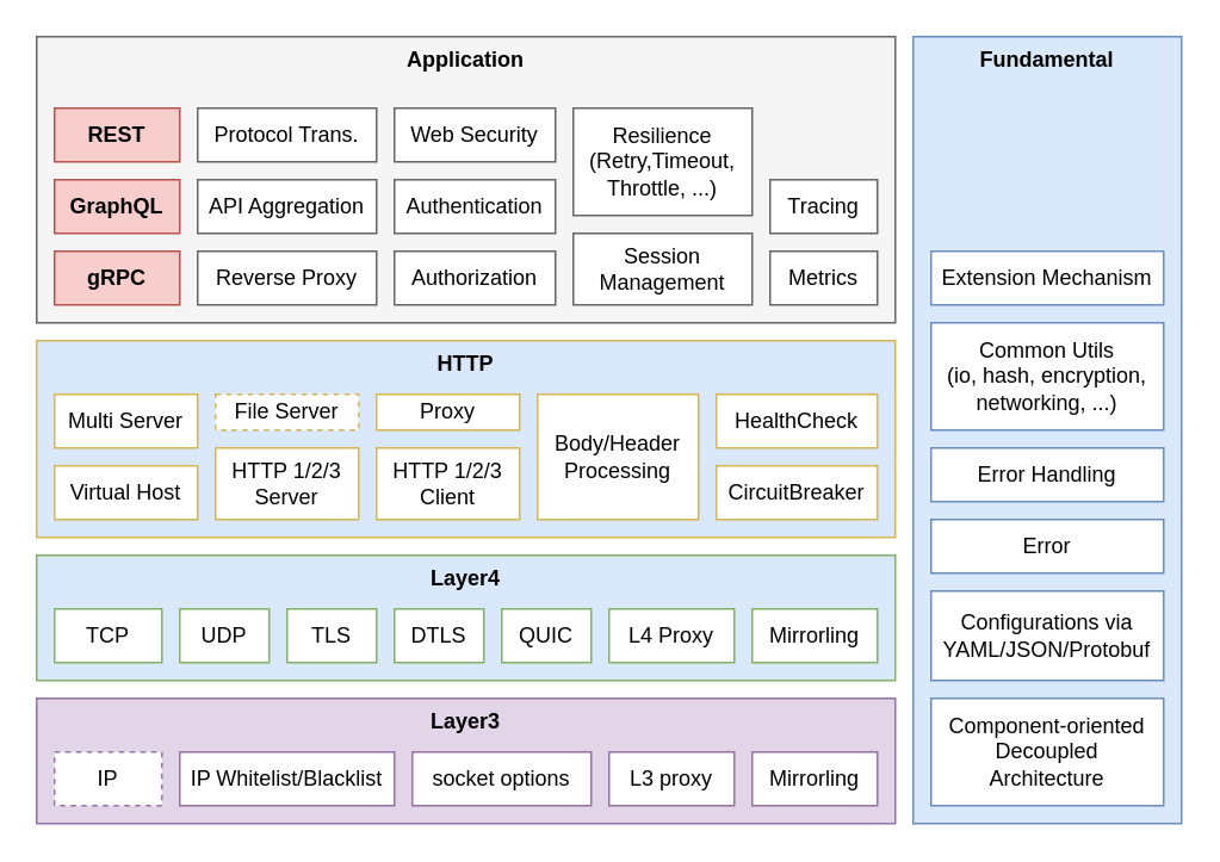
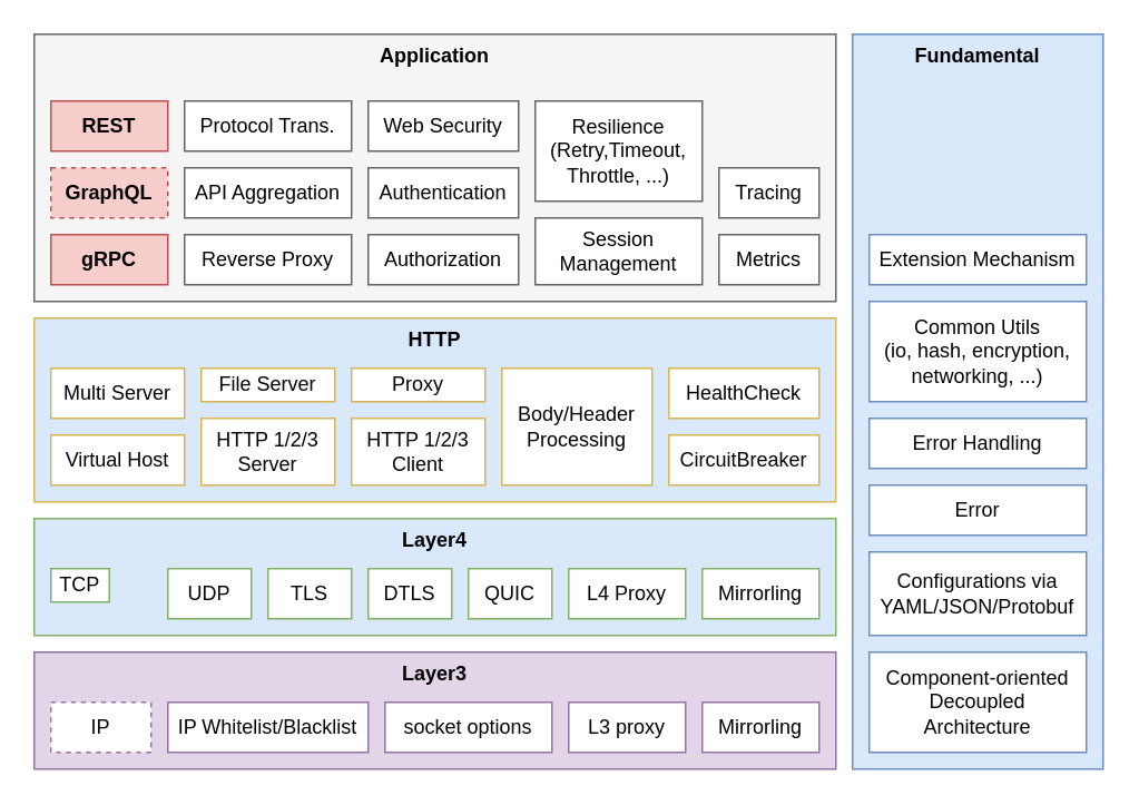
  <mxCell id="0" />
  <mxCell id="1" parent="0" />
  <mxCell id="2" value="Application" style="rounded=0;whiteSpace=wrap;html=1;fillColor=#f5f5f5;strokeColor=#666666;fontColor=#000000;verticalAlign=top;fontSize=12;spacing=1;fontStyle=1" parent="1" vertex="1"><mxGeometry x="20" y="20" width="480" height="160" as="geometry" /></mxCell>
  <mxCell id="3" value="Layer3" style="rounded=0;whiteSpace=wrap;html=1;fillColor=#e1d5e7;strokeColor=#9673a6;verticalAlign=top;fontSize=12;spacing=1;fontStyle=1;fontColor=#000000;" parent="1" vertex="1"><mxGeometry x="20" y="390" width="480" height="70" as="geometry" /></mxCell>
  <mxCell id="4" value="Layer4" style="rounded=0;whiteSpace=wrap;html=1;fillColor=#dae8fc;strokeColor=#82b366;verticalAlign=top;fontSize=12;spacing=1;fontStyle=1;fontColor=#000000;" parent="1" vertex="1"><mxGeometry x="20" y="310" width="480" height="70" as="geometry" /></mxCell>
  <mxCell id="5" value="HTTP" style="rounded=0;whiteSpace=wrap;html=1;fillColor=#dae8fc;strokeColor=#d6b656;verticalAlign=top;fontSize=12;spacing=1;fontStyle=1;fontColor=#000000;" parent="1" vertex="1"><mxGeometry x="20" y="190" width="480" height="110" as="geometry" /></mxCell>
  <mxCell id="6" value="IP" style="rounded=0;whiteSpace=wrap;html=1;fontSize=12;fillColor=default;strokeColor=#9673a6;spacing=1;fontColor=#000000;dashed=1;" parent="1" vertex="1"><mxGeometry x="30" y="420" width="60" height="30" as="geometry" /></mxCell>
  <mxCell id="7" value="IP Whitelist/Blacklist" style="rounded=0;whiteSpace=wrap;html=1;fontSize=12;fillColor=default;strokeColor=#9673a6;spacing=1;fontColor=#000000;" parent="1" vertex="1"><mxGeometry x="100" y="420" width="120" height="30" as="geometry" /></mxCell>
  <mxCell id="8" value="TLS" style="rounded=0;whiteSpace=wrap;html=1;fontSize=12;fillColor=default;strokeColor=#82b366;spacing=1;fontColor=#000000;" parent="1" vertex="1"><mxGeometry x="160" y="340" width="50" height="30" as="geometry" /></mxCell>
- <mxCell id="9" value="TCP" style="rounded=0;whiteSpace=wrap;html=1;fontSize=12;fillColor=default;strokeColor=#82b366;spacing=1;fontColor=#000000;" parent="1" vertex="1"><mxGeometry x="30" y="340" width="60" height="30" as="geometry" /></mxCell>
+ <mxCell id="9" value="TCP" style="rounded=0;whiteSpace=wrap;html=1;fontSize=12;fillColor=default;strokeColor=#82b366;spacing=1;fontColor=#000000;" parent="1" vertex="1"><mxGeometry x="30" y="340" width="35" height="20" as="geometry" /></mxCell>
  <mxCell id="10" value="DTLS" style="rounded=0;whiteSpace=wrap;html=1;fontSize=12;fillColor=default;strokeColor=#82b366;spacing=1;fontColor=#000000;" parent="1" vertex="1"><mxGeometry x="220" y="340" width="50" height="30" as="geometry" /></mxCell>
  <mxCell id="11" value="UDP" style="rounded=0;whiteSpace=wrap;html=1;fontSize=12;fillColor=default;strokeColor=#82b366;spacing=1;fontColor=#000000;" parent="1" vertex="1"><mxGeometry x="100" y="340" width="50" height="30" as="geometry" /></mxCell>
  <mxCell id="12" value="QUIC" style="rounded=0;whiteSpace=wrap;html=1;fontSize=12;fillColor=default;strokeColor=#82b366;spacing=1;fontColor=#000000;" parent="1" vertex="1"><mxGeometry x="280" y="340" width="50" height="30" as="geometry" /></mxCell>
  <mxCell id="13" value="REST" style="rounded=0;whiteSpace=wrap;html=1;fillColor=#f8cecc;strokeColor=#b85450;verticalAlign=middle;fontSize=12;fontStyle=1;spacing=1;fontColor=#000000;" parent="1" vertex="1"><mxGeometry x="30" y="60" width="70" height="30" as="geometry" /></mxCell>
  <mxCell id="14" value="HTTP 1/2/3&lt;br style=&quot;font-size: 12px;&quot;&gt;Server" style="rounded=0;whiteSpace=wrap;html=1;fontSize=12;fillColor=default;strokeColor=#d6b656;spacing=1;fontColor=#000000;" parent="1" vertex="1"><mxGeometry x="120" y="250" width="80" height="40" as="geometry" /></mxCell>
  <mxCell id="15" value="Proxy" style="rounded=0;whiteSpace=wrap;html=1;fontSize=12;fillColor=default;strokeColor=#d6b656;spacing=1;fontColor=#000000;" parent="1" vertex="1"><mxGeometry x="210" y="220" width="80" height="20" as="geometry" /></mxCell>
  <mxCell id="16" value="Virtual Host" style="rounded=0;whiteSpace=wrap;html=1;fontSize=12;fillColor=default;strokeColor=#d6b656;spacing=1;fontColor=#000000;" parent="1" vertex="1"><mxGeometry x="30" y="260" width="80" height="30" as="geometry" /></mxCell>
  <mxCell id="17" value="Body/Header&lt;br style=&quot;font-size: 12px;&quot;&gt;Processing" style="rounded=0;whiteSpace=wrap;html=1;fontSize=12;fillColor=default;strokeColor=#d6b656;spacing=1;fontColor=#000000;" parent="1" vertex="1"><mxGeometry x="300" y="220" width="90" height="70" as="geometry" /></mxCell>
  <mxCell id="18" value="Multi Server" style="rounded=0;whiteSpace=wrap;html=1;fontSize=12;fillColor=default;strokeColor=#d6b656;spacing=1;fontColor=#000000;" parent="1" vertex="1"><mxGeometry x="30" y="220" width="80" height="30" as="geometry" /></mxCell>
  <mxCell id="19" value="Fundamental" style="rounded=0;whiteSpace=wrap;html=1;fillColor=#dae8fc;strokeColor=#6c8ebf;verticalAlign=top;fontSize=12;spacing=1;fontStyle=1;fontColor=#000000;" parent="1" vertex="1"><mxGeometry x="510" y="20" width="150" height="440" as="geometry" /></mxCell>
- <mxCell id="20" value="File Server" style="rounded=0;whiteSpace=wrap;html=1;fontSize=12;fillColor=default;strokeColor=#d6b656;spacing=1;fontColor=#000000;dashed=1;" parent="1" vertex="1"><mxGeometry x="120" y="220" width="80" height="20" as="geometry" /></mxCell>
+ <mxCell id="20" value="File Server" style="rounded=0;whiteSpace=wrap;html=1;fontSize=12;fillColor=default;strokeColor=#d6b656;spacing=1;fontColor=#000000;" parent="1" vertex="1"><mxGeometry x="120" y="220" width="80" height="20" as="geometry" /></mxCell>
  <mxCell id="21" value="socket options" style="rounded=0;whiteSpace=wrap;html=1;fontSize=12;fillColor=default;strokeColor=#9673a6;spacing=1;fontColor=#000000;" parent="1" vertex="1"><mxGeometry x="230" y="420" width="100" height="30" as="geometry" /></mxCell>
  <mxCell id="22" value="HTTP 1/2/3&lt;br style=&quot;font-size: 12px;&quot;&gt;Client" style="rounded=0;whiteSpace=wrap;html=1;fontSize=12;fillColor=default;strokeColor=#d6b656;spacing=1;fontColor=#000000;" parent="1" vertex="1"><mxGeometry x="210" y="250" width="80" height="40" as="geometry" /></mxCell>
  <mxCell id="23" value="Component-oriented&lt;br style=&quot;font-size: 12px;&quot;&gt;Decoupled&lt;br style=&quot;font-size: 12px;&quot;&gt;Architecture" style="rounded=0;whiteSpace=wrap;html=1;fontSize=12;fillColor=default;strokeColor=#6c8ebf;spacing=1;fontColor=#000000;" parent="1" vertex="1"><mxGeometry x="520" y="390" width="130" height="60" as="geometry" /></mxCell>
  <mxCell id="24" value="Configurations via&lt;br style=&quot;font-size: 12px;&quot;&gt;YAML/JSON/Protobuf" style="rounded=0;whiteSpace=wrap;html=1;fontSize=12;fillColor=default;strokeColor=#6c8ebf;spacing=1;fontColor=#000000;" parent="1" vertex="1"><mxGeometry x="520" y="330" width="130" height="50" as="geometry" /></mxCell>
  <mxCell id="25" value="Error" style="rounded=0;whiteSpace=wrap;html=1;fontSize=12;fillColor=default;strokeColor=#6c8ebf;spacing=1;fontColor=#000000;" parent="1" vertex="1"><mxGeometry x="520" y="290" width="130" height="30" as="geometry" /></mxCell>
  <mxCell id="26" value="Error Handling" style="rounded=0;whiteSpace=wrap;html=1;fontSize=12;fillColor=default;strokeColor=#6c8ebf;spacing=1;fontColor=#000000;" parent="1" vertex="1"><mxGeometry x="520" y="250" width="130" height="30" as="geometry" /></mxCell>
  <mxCell id="27" value="Common Utils&lt;br style=&quot;font-size: 12px;&quot;&gt;(io, hash, encryption, networking, ...)" style="rounded=0;whiteSpace=wrap;html=1;fontSize=12;fillColor=default;strokeColor=#6c8ebf;spacing=1;fontColor=#000000;" parent="1" vertex="1"><mxGeometry x="520" y="180" width="130" height="60" as="geometry" /></mxCell>
  <mxCell id="28" value="HealthCheck" style="rounded=0;whiteSpace=wrap;html=1;fontSize=12;fillColor=default;strokeColor=#d6b656;spacing=1;fontColor=#000000;" parent="1" vertex="1"><mxGeometry x="400" y="220" width="90" height="30" as="geometry" /></mxCell>
  <mxCell id="29" value="CircuitBreaker" style="rounded=0;whiteSpace=wrap;html=1;fontSize=12;fillColor=default;strokeColor=#d6b656;spacing=1;fontColor=#000000;" parent="1" vertex="1"><mxGeometry x="400" y="260" width="90" height="30" as="geometry" /></mxCell>
  <mxCell id="30" value="Authentication" style="rounded=0;whiteSpace=wrap;html=1;fontSize=12;fillColor=default;fontColor=#000000;strokeColor=#666666;spacing=1;" parent="1" vertex="1"><mxGeometry x="220" y="100" width="90" height="30" as="geometry" /></mxCell>
  <mxCell id="31" value="Authorization" style="rounded=0;whiteSpace=wrap;html=1;fontSize=12;fillColor=default;fontColor=#000000;strokeColor=#666666;spacing=1;" parent="1" vertex="1"><mxGeometry x="220" y="140" width="90" height="30" as="geometry" /></mxCell>
  <mxCell id="32" value="Reverse Proxy" style="rounded=0;whiteSpace=wrap;html=1;fontSize=12;fillColor=default;fontColor=#000000;strokeColor=#666666;spacing=1;" parent="1" vertex="1"><mxGeometry x="110" y="140" width="100" height="30" as="geometry" /></mxCell>
  <mxCell id="33" value="API Aggregation" style="rounded=0;whiteSpace=wrap;html=1;fontSize=12;fillColor=default;fontColor=#000000;strokeColor=#666666;spacing=1;" parent="1" vertex="1"><mxGeometry x="110" y="100" width="100" height="30" as="geometry" /></mxCell>
  <mxCell id="34" value="Protocol Trans." style="rounded=0;whiteSpace=wrap;html=1;fontSize=12;fillColor=default;fontColor=#000000;strokeColor=#666666;spacing=1;" parent="1" vertex="1"><mxGeometry x="110" y="60" width="100" height="30" as="geometry" /></mxCell>
- <mxCell id="35" value="GraphQL" style="rounded=0;whiteSpace=wrap;html=1;fillColor=#f8cecc;strokeColor=#b85450;verticalAlign=middle;fontSize=12;fontStyle=1;spacing=1;fontColor=#000000;" parent="1" vertex="1"><mxGeometry x="30" y="100" width="70" height="30" as="geometry" /></mxCell>
+ <mxCell id="35" value="GraphQL" style="rounded=0;whiteSpace=wrap;html=1;fillColor=#f8cecc;strokeColor=#b85450;verticalAlign=middle;fontSize=12;fontStyle=1;spacing=1;fontColor=#000000;dashed=1;" parent="1" vertex="1"><mxGeometry x="30" y="100" width="70" height="30" as="geometry" /></mxCell>
  <mxCell id="36" value="gRPC" style="rounded=0;whiteSpace=wrap;html=1;fillColor=#f8cecc;strokeColor=#b85450;verticalAlign=middle;fontSize=12;fontStyle=1;spacing=1;fontColor=#000000;" parent="1" vertex="1"><mxGeometry x="30" y="140" width="70" height="30" as="geometry" /></mxCell>
  <mxCell id="37" value="Metrics" style="rounded=0;whiteSpace=wrap;html=1;fontSize=12;fillColor=default;fontColor=#000000;strokeColor=#666666;spacing=1;" parent="1" vertex="1"><mxGeometry x="430" y="140" width="60" height="30" as="geometry" /></mxCell>
  <mxCell id="38" value="Tracing" style="rounded=0;whiteSpace=wrap;html=1;fontSize=12;fillColor=default;fontColor=#000000;strokeColor=#666666;spacing=1;" parent="1" vertex="1"><mxGeometry x="430" y="100" width="60" height="30" as="geometry" /></mxCell>
  <mxCell id="39" value="Extension Mechanism" style="rounded=0;whiteSpace=wrap;html=1;fontSize=12;fillColor=default;strokeColor=#6c8ebf;spacing=1;fontColor=#000000;" parent="1" vertex="1"><mxGeometry x="520" y="140" width="130" height="30" as="geometry" /></mxCell>
  <mxCell id="40" value="Web Security" style="rounded=0;whiteSpace=wrap;html=1;fontSize=12;fillColor=default;fontColor=#000000;strokeColor=#666666;spacing=1;" parent="1" vertex="1"><mxGeometry x="220" y="60" width="90" height="30" as="geometry" /></mxCell>
  <mxCell id="41" value="Session Management" style="rounded=0;whiteSpace=wrap;html=1;fontSize=12;fillColor=default;fontColor=#000000;strokeColor=#666666;spacing=1;" parent="1" vertex="1"><mxGeometry x="320" y="130" width="100" height="40" as="geometry" /></mxCell>
  <mxCell id="42" value="Resilience&lt;br style=&quot;font-size: 12px;&quot;&gt;(Retry,Timeout, Throttle, ...)" style="rounded=0;whiteSpace=wrap;html=1;fontSize=12;fillColor=default;fontColor=#000000;strokeColor=#666666;spacing=1;" parent="1" vertex="1"><mxGeometry x="320" y="60" width="100" height="60" as="geometry" /></mxCell>
  <mxCell id="43" value="L4 Proxy" style="rounded=0;whiteSpace=wrap;html=1;fontSize=12;fillColor=default;strokeColor=#82b366;spacing=1;fontColor=#000000;" parent="1" vertex="1"><mxGeometry x="340" y="340" width="70" height="30" as="geometry" /></mxCell>
  <mxCell id="44" value="Mirrorling" style="rounded=0;whiteSpace=wrap;html=1;fontSize=12;fillColor=default;strokeColor=#82b366;spacing=1;fontColor=#000000;" parent="1" vertex="1"><mxGeometry x="420" y="340" width="70" height="30" as="geometry" /></mxCell>
  <mxCell id="45" value="L3 proxy" style="rounded=0;whiteSpace=wrap;html=1;fontSize=12;fillColor=default;strokeColor=#9673a6;spacing=1;fontColor=#000000;" parent="1" vertex="1"><mxGeometry x="340" y="420" width="70" height="30" as="geometry" /></mxCell>
  <mxCell id="46" value="Mirrorling" style="rounded=0;whiteSpace=wrap;html=1;fontSize=12;fillColor=default;strokeColor=#9673a6;spacing=1;fontColor=#000000;" parent="1" vertex="1"><mxGeometry x="420" y="420" width="70" height="30" as="geometry" /></mxCell>
